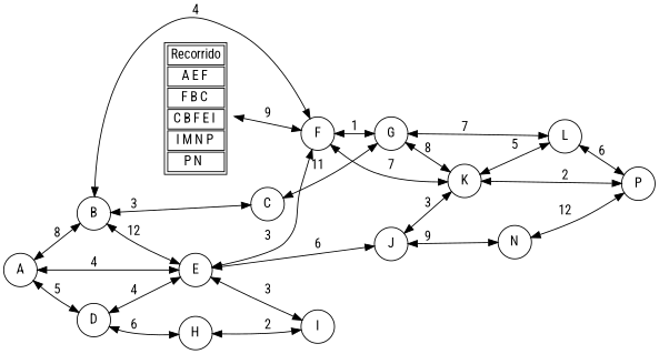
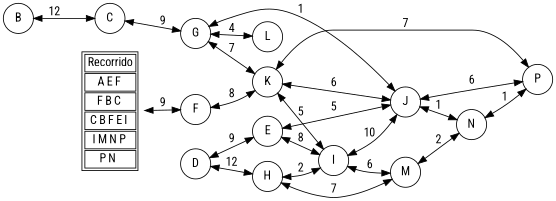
  digraph {
    fontname="Roboto Condensed"
    rankdir=LR
    node [fontname="Roboto Condensed" shape=circle]
    edge [dir=both fontname="Roboto Condensed"]
-   n1 [label=A]
    n2 [label=B]
    n3 [label=D]
    n4 [label=E]
    n5 [label=C]
    n6 [label=F]
    n7 [label=H]
    n8 [label=I]
    n9 [label=J]
    n10 [label=G]
    n11 [label=K]
    n12 [label=L]
+   n13 [label=M]
    n14 [label=N]
    n15 [label=P]
    n16 [label=<<table><tr> <td>Recorrido</td> </tr> <tr> <td> A E F  </td> </tr> <tr> <td> F B C  </td> </tr> <tr> <td> C B F E I  </td> </tr> <tr> <td> I M N P  </td> </tr> <tr> <td> P N   </td> </tr> </table>> shape=none]
-   n1 -> n2 [label=8]
-   n1 -> n3 [label=5]
-   n1 -> n4 [label=4]
-   n2 -> n4 [label=12]
-   n2 -> n5 [label=3]
-   n2 -> n6 [label=4]
-   n3 -> n4 [label=4]
-   n3 -> n7 [label=6]
-   n4 -> n6 [label=3]
-   n4 -> n8 [label=3]
-   n4 -> n9 [label=6]
-   n5 -> n10 [label=11]
-   n6 -> n10 [label=1]
-   n6 -> n11 [label=7]
+   n2 -> n5 [label=12]
+   n3 -> n4 [label=9]
+   n3 -> n7 [label=12]
+   n4 -> n8 [label=8]
+   n4 -> n9 [label=5]
+   n5 -> n10 [label=9]
+   n9 -> n10 [label=1]
+   n6 -> n11 [label=8]
    n7 -> n8 [label=2]
-   n9 -> n11 [label=3]
-   n9 -> n14 [label=9]
-   n10 -> n11 [label=8]
-   n10 -> n12 [label=7]
-   n11 -> n12 [label=5]
-   n11 -> n15 [label=2]
-   n12 -> n15 [label=6]
-   n14 -> n15 [label=12]
+   n7 -> n13 [label=7]
+   n8 -> n9 [label=10]
+   n8 -> n13 [label=6]
+   n9 -> n11 [label=6]
+   n9 -> n14 [label=1]
+   n10 -> n11 [label=7]
+   n10 -> n12 [label=4]
+   n11 -> n8 [label=5]
+   n11 -> n15 [label=7]
+   n9 -> n15 [label=6]
+   n13 -> n14 [label=2]
+   n14 -> n15 [label=1]
    n16 -> n6 [label=9]
  }
